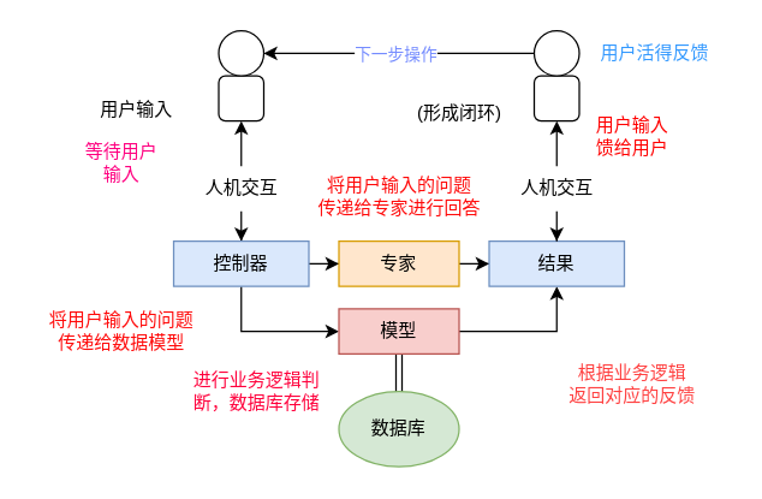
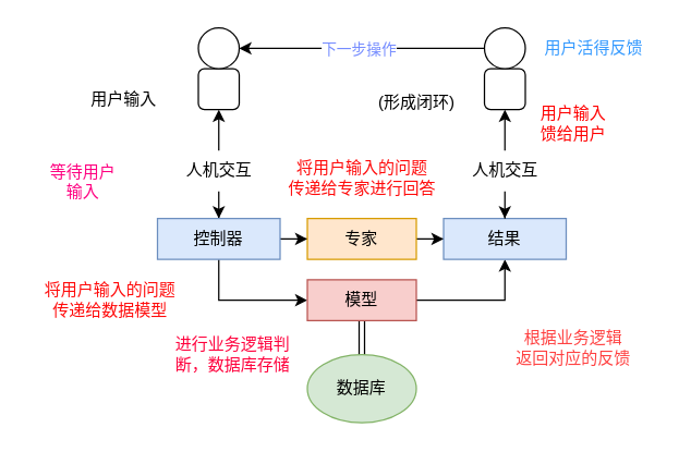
  <mxCell id="0" />
  <mxCell id="1" parent="0" />
  <mxCell id="2" value="" style="rounded=1;whiteSpace=wrap;html=1;" vertex="1" parent="1"><mxGeometry x="145" y="50" width="30" height="30" as="geometry" /></mxCell>
  <mxCell id="3" value="" style="ellipse;whiteSpace=wrap;html=1;aspect=fixed;" vertex="1" parent="1"><mxGeometry x="145" y="20" width="30" height="30" as="geometry" /></mxCell>
  <mxCell id="4" value="" style="edgeStyle=orthogonalEdgeStyle;rounded=0;orthogonalLoop=1;jettySize=auto;html=1;" edge="1" parent="1" source="6"><mxGeometry relative="1" as="geometry"><mxPoint x="160" y="80" as="targetPoint" /></mxGeometry></mxCell>
  <mxCell id="5" value="" style="edgeStyle=orthogonalEdgeStyle;rounded=0;orthogonalLoop=1;jettySize=auto;html=1;" edge="1" parent="1" source="6" target="9"><mxGeometry relative="1" as="geometry" /></mxCell>
  <mxCell id="6" value="人机交互" style="text;html=1;align=center;verticalAlign=middle;resizable=0;points=[];autosize=1;strokeColor=none;fillColor=none;" vertex="1" parent="1"><mxGeometry x="125" y="110" width="70" height="30" as="geometry" /></mxCell>
  <mxCell id="7" value="" style="edgeStyle=orthogonalEdgeStyle;rounded=0;orthogonalLoop=1;jettySize=auto;html=1;" edge="1" parent="1" source="9" target="15"><mxGeometry relative="1" as="geometry"><Array as="points"><mxPoint x="160" y="220" /></Array></mxGeometry></mxCell>
  <mxCell id="8" value="" style="edgeStyle=orthogonalEdgeStyle;rounded=0;orthogonalLoop=1;jettySize=auto;html=1;" edge="1" parent="1" source="9" target="17"><mxGeometry relative="1" as="geometry" /></mxCell>
  <mxCell id="9" value="控制器" style="whiteSpace=wrap;html=1;fillColor=#dae8fc;strokeColor=#6c8ebf;" vertex="1" parent="1"><mxGeometry x="115" y="160" width="90" height="30" as="geometry" /></mxCell>
  <mxCell id="10" value="用户输入" style="text;html=1;align=center;verticalAlign=middle;resizable=0;points=[];autosize=1;strokeColor=none;fillColor=none;" vertex="1" parent="1"><mxGeometry x="55" y="58" width="70" height="30" as="geometry" /></mxCell>
- <mxCell id="11" value="&lt;font color=&quot;#ff0080&quot;&gt;等待用户&lt;/font&gt;&lt;div&gt;&lt;font color=&quot;#ff0080&quot;&gt;输入&lt;/font&gt;&lt;/div&gt;" style="text;html=1;align=center;verticalAlign=middle;resizable=0;points=[];autosize=1;strokeColor=none;fillColor=none;" vertex="1" parent="1"><mxGeometry x="45" y="88" width="70" height="40" as="geometry" /></mxCell>
+ <mxCell id="11" value="&lt;font color=&quot;#ff0080&quot;&gt;等待用户&lt;/font&gt;&lt;div&gt;&lt;font color=&quot;#ff0080&quot;&gt;输入&lt;/font&gt;&lt;/div&gt;" style="text;html=1;align=center;verticalAlign=middle;resizable=0;points=[];autosize=1;strokeColor=none;fillColor=none;" vertex="1" parent="1"><mxGeometry x="25" y="113" width="70" height="40" as="geometry" /></mxCell>
  <mxCell id="12" value="&lt;font color=&quot;#ff0a0a&quot;&gt;将用户输入的问题&lt;/font&gt;&lt;div&gt;&lt;font color=&quot;#ff0a0a&quot;&gt;传递给数据模型&lt;/font&gt;&lt;/div&gt;" style="text;html=1;align=center;verticalAlign=middle;resizable=0;points=[];autosize=1;strokeColor=none;fillColor=none;" vertex="1" parent="1"><mxGeometry x="20" y="200" width="120" height="40" as="geometry" /></mxCell>
  <mxCell id="13" value="" style="rounded=0;orthogonalLoop=1;jettySize=auto;html=1;shape=link;" edge="1" parent="1" source="19" target="15"><mxGeometry relative="1" as="geometry" /></mxCell>
  <mxCell id="14" value="" style="edgeStyle=orthogonalEdgeStyle;rounded=0;orthogonalLoop=1;jettySize=auto;html=1;" edge="1" parent="1" source="15" target="21"><mxGeometry relative="1" as="geometry" /></mxCell>
  <mxCell id="15" value="模型" style="whiteSpace=wrap;html=1;fillColor=#f8cecc;strokeColor=#b85450;" vertex="1" parent="1"><mxGeometry x="225" y="205" width="80" height="30" as="geometry" /></mxCell>
  <mxCell id="16" value="" style="edgeStyle=orthogonalEdgeStyle;rounded=0;orthogonalLoop=1;jettySize=auto;html=1;" edge="1" parent="1" source="17" target="21"><mxGeometry relative="1" as="geometry" /></mxCell>
  <mxCell id="17" value="专家" style="whiteSpace=wrap;html=1;fillColor=#ffe6cc;strokeColor=#d79b00;" vertex="1" parent="1"><mxGeometry x="225" y="160" width="80" height="30" as="geometry" /></mxCell>
  <mxCell id="18" value="&lt;font color=&quot;#ff0a0a&quot;&gt;将用户输入的问题&lt;/font&gt;&lt;div&gt;&lt;font color=&quot;#ff0a0a&quot;&gt;传递给专家进行回答&lt;/font&gt;&lt;/div&gt;" style="text;html=1;align=center;verticalAlign=middle;resizable=0;points=[];autosize=1;strokeColor=none;fillColor=none;" vertex="1" parent="1"><mxGeometry x="200" y="110" width="130" height="40" as="geometry" /></mxCell>
  <mxCell id="19" value="数据库" style="ellipse;whiteSpace=wrap;html=1;fillColor=#d5e8d4;strokeColor=#82b366;" vertex="1" parent="1"><mxGeometry x="225" y="260" width="80" height="50" as="geometry" /></mxCell>
  <mxCell id="20" value="&lt;font color=&quot;#ff003c&quot;&gt;进行业务逻辑判&lt;/font&gt;&lt;div&gt;&lt;font color=&quot;#ff003c&quot;&gt;断，数据库存储&lt;/font&gt;&lt;/div&gt;" style="text;html=1;align=center;verticalAlign=middle;resizable=0;points=[];autosize=1;strokeColor=none;fillColor=none;" vertex="1" parent="1"><mxGeometry x="115" y="240" width="110" height="40" as="geometry" /></mxCell>
  <mxCell id="21" value="结果" style="whiteSpace=wrap;html=1;fillColor=#dae8fc;strokeColor=#6c8ebf;" vertex="1" parent="1"><mxGeometry x="325" y="160" width="90" height="30" as="geometry" /></mxCell>
  <mxCell id="22" value="&lt;font color=&quot;#ff4040&quot;&gt;根据业务逻辑&lt;/font&gt;&lt;div&gt;&lt;font color=&quot;#ff4040&quot;&gt;返回对应的反馈&lt;/font&gt;&lt;/div&gt;" style="text;html=1;align=center;verticalAlign=middle;resizable=0;points=[];autosize=1;strokeColor=none;fillColor=none;" vertex="1" parent="1"><mxGeometry x="365" y="235" width="110" height="40" as="geometry" /></mxCell>
  <mxCell id="23" value="" style="rounded=1;whiteSpace=wrap;html=1;" vertex="1" parent="1"><mxGeometry x="355" y="50" width="30" height="30" as="geometry" /></mxCell>
  <mxCell id="24" value="" style="edgeStyle=orthogonalEdgeStyle;rounded=0;orthogonalLoop=1;jettySize=auto;html=1;entryX=1;entryY=0.5;entryDx=0;entryDy=0;" edge="1" parent="1" source="26" target="3"><mxGeometry relative="1" as="geometry"><Array as="points"><mxPoint x="175" y="35" /></Array></mxGeometry></mxCell>
  <mxCell id="25" value="&lt;font color=&quot;#758cff&quot;&gt;下一步操作&lt;/font&gt;" style="edgeLabel;html=1;align=center;verticalAlign=middle;resizable=0;points=[];" vertex="1" connectable="0" parent="24"><mxGeometry x="0.032" relative="1" as="geometry"><mxPoint as="offset" /></mxGeometry></mxCell>
  <mxCell id="26" value="" style="ellipse;whiteSpace=wrap;html=1;aspect=fixed;" vertex="1" parent="1"><mxGeometry x="355" y="20" width="30" height="30" as="geometry" /></mxCell>
  <mxCell id="27" value="(形成闭环)" style="text;html=1;align=center;verticalAlign=middle;resizable=0;points=[];autosize=1;strokeColor=none;fillColor=none;" vertex="1" parent="1"><mxGeometry x="265" y="60" width="80" height="30" as="geometry" /></mxCell>
  <mxCell id="28" value="" style="edgeStyle=orthogonalEdgeStyle;rounded=0;orthogonalLoop=1;jettySize=auto;html=1;" edge="1" parent="1" source="30"><mxGeometry relative="1" as="geometry"><mxPoint x="370" y="80" as="targetPoint" /></mxGeometry></mxCell>
  <mxCell id="29" value="" style="edgeStyle=orthogonalEdgeStyle;rounded=0;orthogonalLoop=1;jettySize=auto;html=1;entryX=0.5;entryY=0;entryDx=0;entryDy=0;" edge="1" parent="1" source="30" target="21"><mxGeometry relative="1" as="geometry" /></mxCell>
  <mxCell id="30" value="人机交互" style="text;html=1;align=center;verticalAlign=middle;resizable=0;points=[];autosize=1;strokeColor=none;fillColor=none;" vertex="1" parent="1"><mxGeometry x="335" y="110" width="70" height="30" as="geometry" /></mxCell>
  <mxCell id="31" value="&lt;font color=&quot;#ff0000&quot;&gt;用户输入&lt;/font&gt;&lt;div&gt;&lt;font color=&quot;#ff0000&quot;&gt;馈给用户&lt;/font&gt;&lt;/div&gt;" style="text;html=1;align=center;verticalAlign=middle;resizable=0;points=[];autosize=1;strokeColor=none;fillColor=none;" vertex="1" parent="1"><mxGeometry x="385" y="70" width="70" height="40" as="geometry" /></mxCell>
  <mxCell id="32" value="&lt;font color=&quot;#3399ff&quot;&gt;用户活得反馈&lt;/font&gt;" style="text;html=1;align=center;verticalAlign=middle;resizable=0;points=[];autosize=1;strokeColor=none;fillColor=none;" vertex="1" parent="1"><mxGeometry x="385" y="20" width="100" height="30" as="geometry" /></mxCell>
